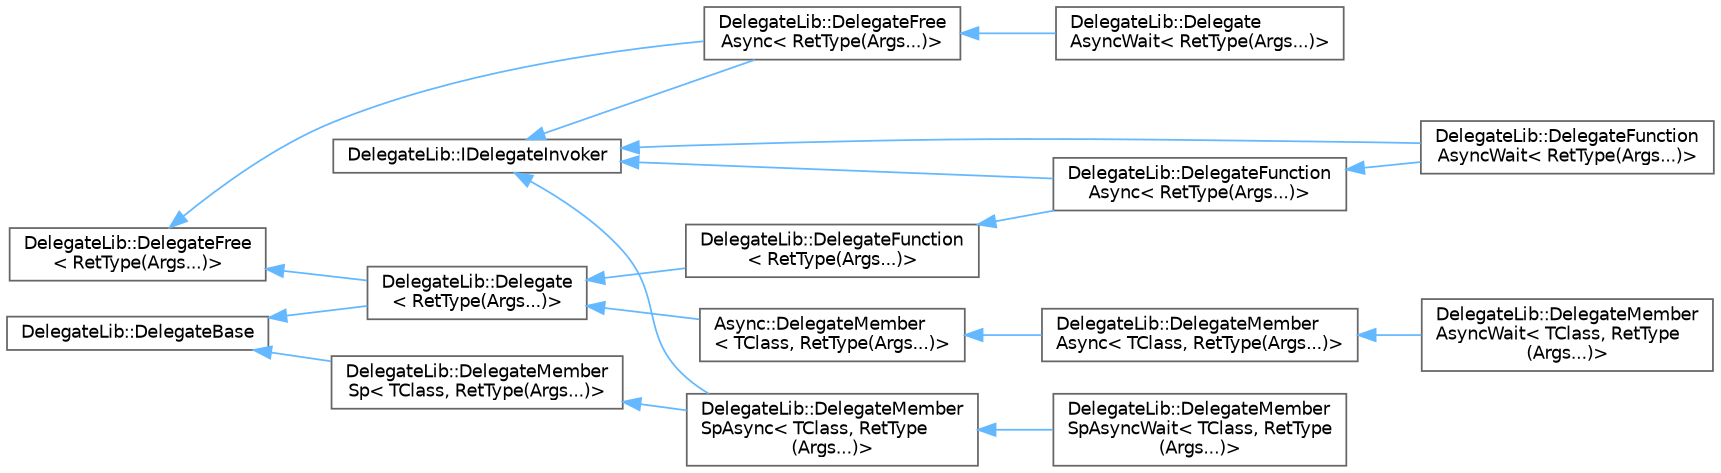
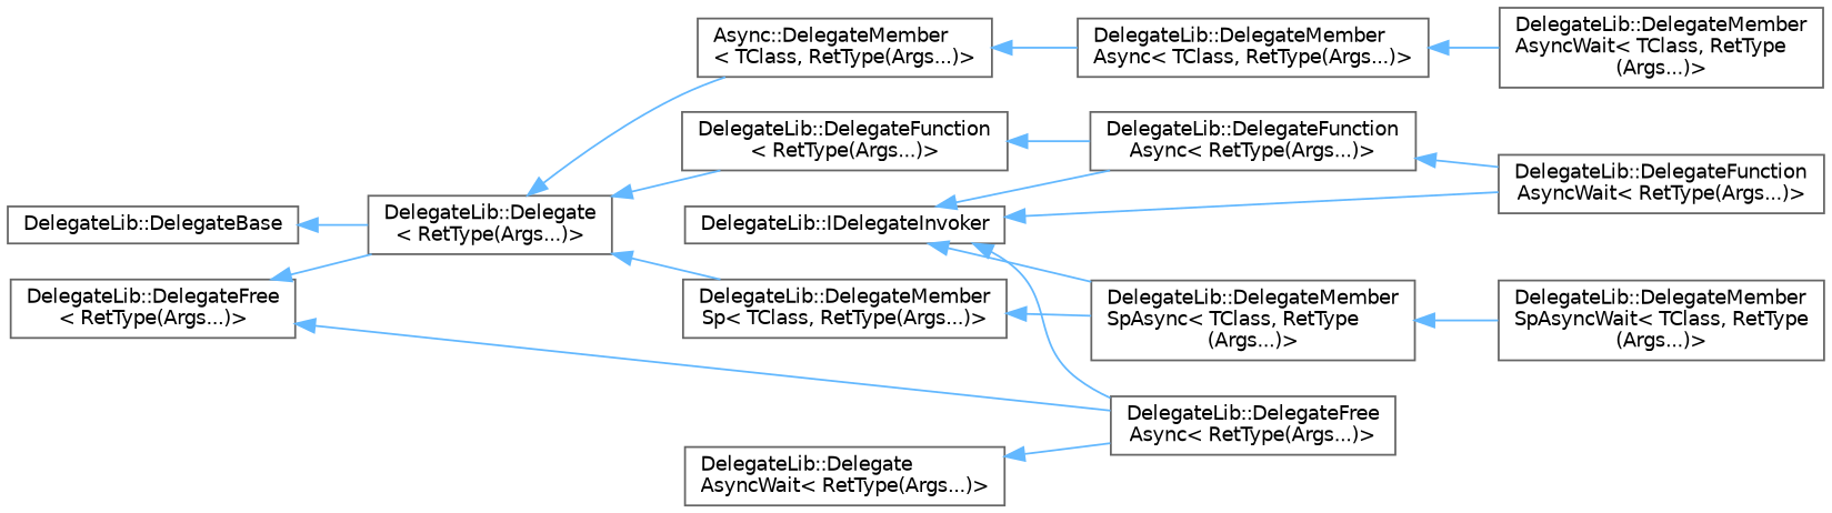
  digraph {
    fontname="DejaVu Sans"
    rankdir=LR
    node [color=grey40 fillcolor=white fontname="DejaVu Sans" fontsize=10 shape=box style=filled]
    edge [color=steelblue1 dir=back fontname="DejaVu Sans" fontsize=10 labelfontname=Helvetica labelfontsize=10 style=solid]
    n1 [height=0.2 label="DelegateLib::DelegateBase" width=0.4]
    n2 [height=0.2 label="DelegateLib::Delegate\l\< RetType(Args...)\>" width=0.4]
    n3 [height=0.2 label="DelegateLib::DelegateFunction\l\< RetType(Args...)\>" width=0.4]
    n4 [height=0.2 label="Async::DelegateMember\l\< TClass, RetType(Args...)\>" width=0.4]
    n5 [height=0.2 label="DelegateLib::DelegateMember\lSp\< TClass, RetType(Args...)\>" width=0.4]
    n6 [height=0.2 label="DelegateLib::DelegateFree\l\< RetType(Args...)\>" width=0.4]
    n7 [height=0.2 label="DelegateLib::DelegateFree\lAsync\< RetType(Args...)\>" width=0.4]
    n8 [height=0.2 label="DelegateLib::DelegateFunction\lAsync\< RetType(Args...)\>" width=0.4]
    n9 [height=0.2 label="DelegateLib::DelegateMember\lAsync\< TClass, RetType(Args...)\>" width=0.4]
    n10 [height=0.2 label="DelegateLib::DelegateMember\lSpAsync\< TClass, RetType\l(Args...)\>" width=0.4]
    n11 [height=0.2 label="DelegateLib::Delegate\lAsyncWait\< RetType(Args...)\>" width=0.4]
    n12 [height=0.2 label="DelegateLib::DelegateFunction\lAsyncWait\< RetType(Args...)\>" width=0.4]
    n13 [height=0.2 label="DelegateLib::DelegateMember\lAsyncWait\< TClass, RetType\l(Args...)\>" width=0.4]
    n14 [height=0.2 label="DelegateLib::DelegateMember\lSpAsyncWait\< TClass, RetType\l(Args...)\>" width=0.4]
    n15 [height=0.2 label="DelegateLib::IDelegateInvoker" width=0.4]
    n1 -> n2
    n2 -> n3
    n2 -> n4
-   n1 -> n5
+   n2 -> n5
    n3 -> n8
    n4 -> n9
    n5 -> n10
    n6 -> n2
    n6 -> n7
-   n7 -> n11
+   n11 -> n7
    n8 -> n12
    n9 -> n13
    n10 -> n14
    n15 -> n7
    n15 -> n8
    n15 -> n10
    n15 -> n12
  }
